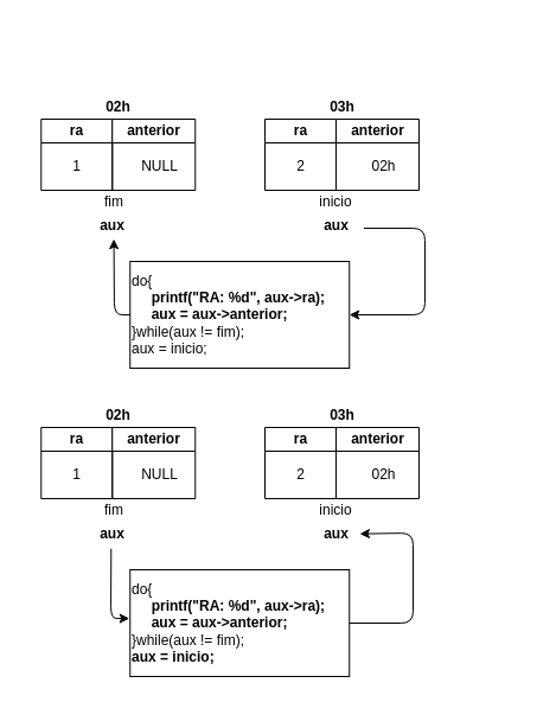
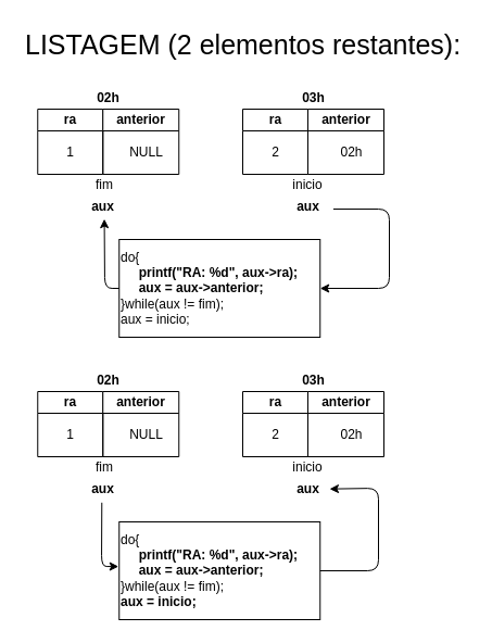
  <mxCell id="0" />
  <mxCell id="1" parent="0" />
+ <mxCell id="2" value="&lt;font style=&quot;font-size: 25px&quot;&gt;LISTAGEM (2 elementos restantes):&lt;/font&gt;" style="text;html=1;strokeColor=none;fillColor=none;align=left;verticalAlign=middle;whiteSpace=wrap;rounded=0;strokeWidth=7;" vertex="1" parent="1"><mxGeometry x="20.5" y="20" width="410" height="40" as="geometry" /></mxCell>
  <mxCell id="3" value="NULL" style="text;html=1;align=center;verticalAlign=middle;resizable=0;points=[];autosize=1;" vertex="1" parent="1"><mxGeometry x="109.25" y="130" width="50" height="20" as="geometry" /></mxCell>
  <mxCell id="4" value="1" style="text;html=1;align=center;verticalAlign=middle;resizable=0;points=[];autosize=1;" vertex="1" parent="1"><mxGeometry x="54.25" y="130" width="20" height="20" as="geometry" /></mxCell>
  <mxCell id="5" value="fim" style="text;html=1;strokeColor=none;fillColor=none;align=center;verticalAlign=middle;whiteSpace=wrap;rounded=0;" vertex="1" parent="1"><mxGeometry x="75.5" y="160" width="40" height="20" as="geometry" /></mxCell>
  <mxCell id="6" value="inicio" style="text;html=1;strokeColor=none;fillColor=none;align=center;verticalAlign=middle;whiteSpace=wrap;rounded=0;fontStyle=0" vertex="1" parent="1"><mxGeometry x="263" y="160" width="40" height="20" as="geometry" /></mxCell>
  <mxCell id="7" value="&lt;div&gt;do{&lt;/div&gt;&lt;div&gt;&amp;nbsp;&amp;nbsp;&amp;nbsp;&amp;nbsp; &lt;b&gt;printf(&quot;RA: %d&quot;, aux-&amp;gt;ra);&lt;br&gt;&amp;nbsp;&amp;nbsp;&amp;nbsp;&amp;nbsp; aux = aux-&amp;gt;anterior;&lt;/b&gt;&lt;br&gt;}while(aux != fim);&lt;br&gt;aux = inicio;&lt;br&gt;&lt;/div&gt;" style="text;html=1;fillColor=none;align=left;verticalAlign=middle;whiteSpace=wrap;rounded=0;strokeColor=#000000;" vertex="1" parent="1"><mxGeometry x="109.25" y="220" width="185" height="90" as="geometry" /></mxCell>
  <mxCell id="8" value="&lt;div&gt;aux&lt;/div&gt;" style="text;html=1;align=center;verticalAlign=middle;resizable=0;points=[];autosize=1;fontStyle=1" vertex="1" parent="1"><mxGeometry x="263" y="180" width="40" height="20" as="geometry" /></mxCell>
  <mxCell id="9" value="02h" style="swimlane;html=1;childLayout=stackLayout;resizeParent=1;resizeParentMax=0;startSize=20;strokeWidth=7;strokeColor=none;" vertex="1" parent="1"><mxGeometry x="34.25" y="80" width="130" height="80" as="geometry" /></mxCell>
  <mxCell id="10" value="ra" style="swimlane;html=1;startSize=20;" vertex="1" parent="9"><mxGeometry y="20" width="60" height="60" as="geometry" /></mxCell>
  <mxCell id="11" value="anterior" style="swimlane;html=1;startSize=20;" vertex="1" parent="9"><mxGeometry x="60" y="20" width="70" height="60" as="geometry"><mxRectangle x="60" y="20" width="30" height="60" as="alternateBounds" /></mxGeometry></mxCell>
  <mxCell id="12" value="03h" style="swimlane;html=1;childLayout=stackLayout;resizeParent=1;resizeParentMax=0;startSize=20;strokeWidth=7;strokeColor=none;" vertex="1" parent="1"><mxGeometry x="223" y="80" width="130" height="80" as="geometry" /></mxCell>
  <mxCell id="13" value="ra" style="swimlane;html=1;startSize=20;" vertex="1" parent="12"><mxGeometry y="20" width="60" height="60" as="geometry" /></mxCell>
  <mxCell id="14" value="2" style="text;html=1;align=center;verticalAlign=middle;resizable=0;points=[];autosize=1;" vertex="1" parent="13"><mxGeometry x="20" y="30" width="20" height="20" as="geometry" /></mxCell>
  <mxCell id="15" value="anterior" style="swimlane;html=1;startSize=20;" vertex="1" parent="12"><mxGeometry x="60" y="20" width="70" height="60" as="geometry"><mxRectangle x="60" y="20" width="30" height="60" as="alternateBounds" /></mxGeometry></mxCell>
  <mxCell id="16" value="02h" style="text;html=1;align=center;verticalAlign=middle;resizable=0;points=[];autosize=1;" vertex="1" parent="15"><mxGeometry x="20" y="30" width="40" height="20" as="geometry" /></mxCell>
  <mxCell id="17" value="" style="endArrow=classic;html=1;exitX=1.086;exitY=0.6;exitDx=0;exitDy=0;exitPerimeter=0;entryX=1;entryY=0.5;entryDx=0;entryDy=0;" edge="1" parent="1" source="8" target="7"><mxGeometry width="50" height="50" relative="1" as="geometry"><mxPoint x="358" y="230" as="sourcePoint" /><mxPoint x="408" y="180" as="targetPoint" /><Array as="points"><mxPoint x="358" y="192" /><mxPoint x="358" y="265" /></Array></mxGeometry></mxCell>
  <mxCell id="18" value="&lt;div&gt;aux&lt;/div&gt;" style="text;html=1;align=center;verticalAlign=middle;resizable=0;points=[];autosize=1;fontStyle=1" vertex="1" parent="1"><mxGeometry x="74.25" y="180" width="40" height="20" as="geometry" /></mxCell>
  <mxCell id="19" value="" style="endArrow=classic;html=1;entryX=0.533;entryY=1.057;entryDx=0;entryDy=0;entryPerimeter=0;exitX=0;exitY=0.5;exitDx=0;exitDy=0;" edge="1" parent="1" source="7" target="18"><mxGeometry width="50" height="50" relative="1" as="geometry"><mxPoint x="28" y="350" as="sourcePoint" /><mxPoint x="78" y="300" as="targetPoint" /><Array as="points"><mxPoint x="96" y="265" /></Array></mxGeometry></mxCell>
  <mxCell id="20" value="NULL" style="text;html=1;align=center;verticalAlign=middle;resizable=0;points=[];autosize=1;" vertex="1" parent="1"><mxGeometry x="109.25" y="390" width="50" height="20" as="geometry" /></mxCell>
  <mxCell id="21" value="1" style="text;html=1;align=center;verticalAlign=middle;resizable=0;points=[];autosize=1;" vertex="1" parent="1"><mxGeometry x="54.25" y="390" width="20" height="20" as="geometry" /></mxCell>
  <mxCell id="22" value="fim" style="text;html=1;strokeColor=none;fillColor=none;align=center;verticalAlign=middle;whiteSpace=wrap;rounded=0;" vertex="1" parent="1"><mxGeometry x="75.5" y="420" width="40" height="20" as="geometry" /></mxCell>
  <mxCell id="23" value="inicio" style="text;html=1;strokeColor=none;fillColor=none;align=center;verticalAlign=middle;whiteSpace=wrap;rounded=0;fontStyle=0" vertex="1" parent="1"><mxGeometry x="263" y="420" width="40" height="20" as="geometry" /></mxCell>
  <mxCell id="24" value="&lt;div&gt;do{&lt;/div&gt;&lt;div&gt;&amp;nbsp;&amp;nbsp;&amp;nbsp;&amp;nbsp; &lt;b&gt;printf(&quot;RA: %d&quot;, aux-&amp;gt;ra);&lt;br&gt;&amp;nbsp;&amp;nbsp;&amp;nbsp;&amp;nbsp; aux = aux-&amp;gt;anterior;&lt;/b&gt;&lt;br&gt;}while(aux != fim);&lt;br&gt;&lt;b&gt;aux = inicio;&lt;/b&gt;&lt;br&gt;&lt;/div&gt;" style="text;html=1;fillColor=none;align=left;verticalAlign=middle;whiteSpace=wrap;rounded=0;strokeColor=#000000;" vertex="1" parent="1"><mxGeometry x="109.25" y="480" width="185" height="90" as="geometry" /></mxCell>
  <mxCell id="25" value="&lt;div&gt;aux&lt;/div&gt;" style="text;html=1;align=center;verticalAlign=middle;resizable=0;points=[];autosize=1;fontStyle=1" vertex="1" parent="1"><mxGeometry x="263" y="440" width="40" height="20" as="geometry" /></mxCell>
  <mxCell id="26" value="" style="endArrow=classic;html=1;exitX=1;exitY=0.5;exitDx=0;exitDy=0;" edge="1" source="24" target="25" parent="1"><mxGeometry width="50" height="50" relative="1" as="geometry"><mxPoint x="358" y="490" as="sourcePoint" /><mxPoint x="418" y="510" as="targetPoint" /><Array as="points"><mxPoint x="348" y="525" /><mxPoint x="348" y="449" /></Array></mxGeometry></mxCell>
  <mxCell id="27" value="&lt;div&gt;aux&lt;/div&gt;" style="text;html=1;align=center;verticalAlign=middle;resizable=0;points=[];autosize=1;fontStyle=1" vertex="1" parent="1"><mxGeometry x="74.25" y="440" width="40" height="20" as="geometry" /></mxCell>
  <mxCell id="28" value="" style="endArrow=classic;html=1;entryX=-0.003;entryY=0.457;entryDx=0;entryDy=0;entryPerimeter=0;exitX=0.476;exitY=1.114;exitDx=0;exitDy=0;exitPerimeter=0;" edge="1" source="27" target="24" parent="1"><mxGeometry width="50" height="50" relative="1" as="geometry"><mxPoint x="68" y="480" as="sourcePoint" /><mxPoint x="78" y="560" as="targetPoint" /><Array as="points"><mxPoint x="93" y="521" /></Array></mxGeometry></mxCell>
  <mxCell id="29" value="02h" style="swimlane;html=1;childLayout=stackLayout;resizeParent=1;resizeParentMax=0;startSize=20;strokeWidth=7;strokeColor=none;" vertex="1" parent="1"><mxGeometry x="34.25" y="340" width="130" height="80" as="geometry" /></mxCell>
  <mxCell id="30" value="ra" style="swimlane;html=1;startSize=20;" vertex="1" parent="29"><mxGeometry y="20" width="60" height="60" as="geometry" /></mxCell>
  <mxCell id="31" value="anterior" style="swimlane;html=1;startSize=20;" vertex="1" parent="29"><mxGeometry x="60" y="20" width="70" height="60" as="geometry"><mxRectangle x="60" y="20" width="30" height="60" as="alternateBounds" /></mxGeometry></mxCell>
  <mxCell id="32" value="03h" style="swimlane;html=1;childLayout=stackLayout;resizeParent=1;resizeParentMax=0;startSize=20;strokeWidth=7;strokeColor=none;" vertex="1" parent="1"><mxGeometry x="223" y="340" width="130" height="80" as="geometry" /></mxCell>
  <mxCell id="33" value="ra" style="swimlane;html=1;startSize=20;" vertex="1" parent="32"><mxGeometry y="20" width="60" height="60" as="geometry" /></mxCell>
  <mxCell id="34" value="2" style="text;html=1;align=center;verticalAlign=middle;resizable=0;points=[];autosize=1;" vertex="1" parent="33"><mxGeometry x="20" y="30" width="20" height="20" as="geometry" /></mxCell>
  <mxCell id="35" value="anterior" style="swimlane;html=1;startSize=20;" vertex="1" parent="32"><mxGeometry x="60" y="20" width="70" height="60" as="geometry"><mxRectangle x="60" y="20" width="30" height="60" as="alternateBounds" /></mxGeometry></mxCell>
  <mxCell id="36" value="02h" style="text;html=1;align=center;verticalAlign=middle;resizable=0;points=[];autosize=1;" vertex="1" parent="35"><mxGeometry x="20" y="30" width="40" height="20" as="geometry" /></mxCell>
